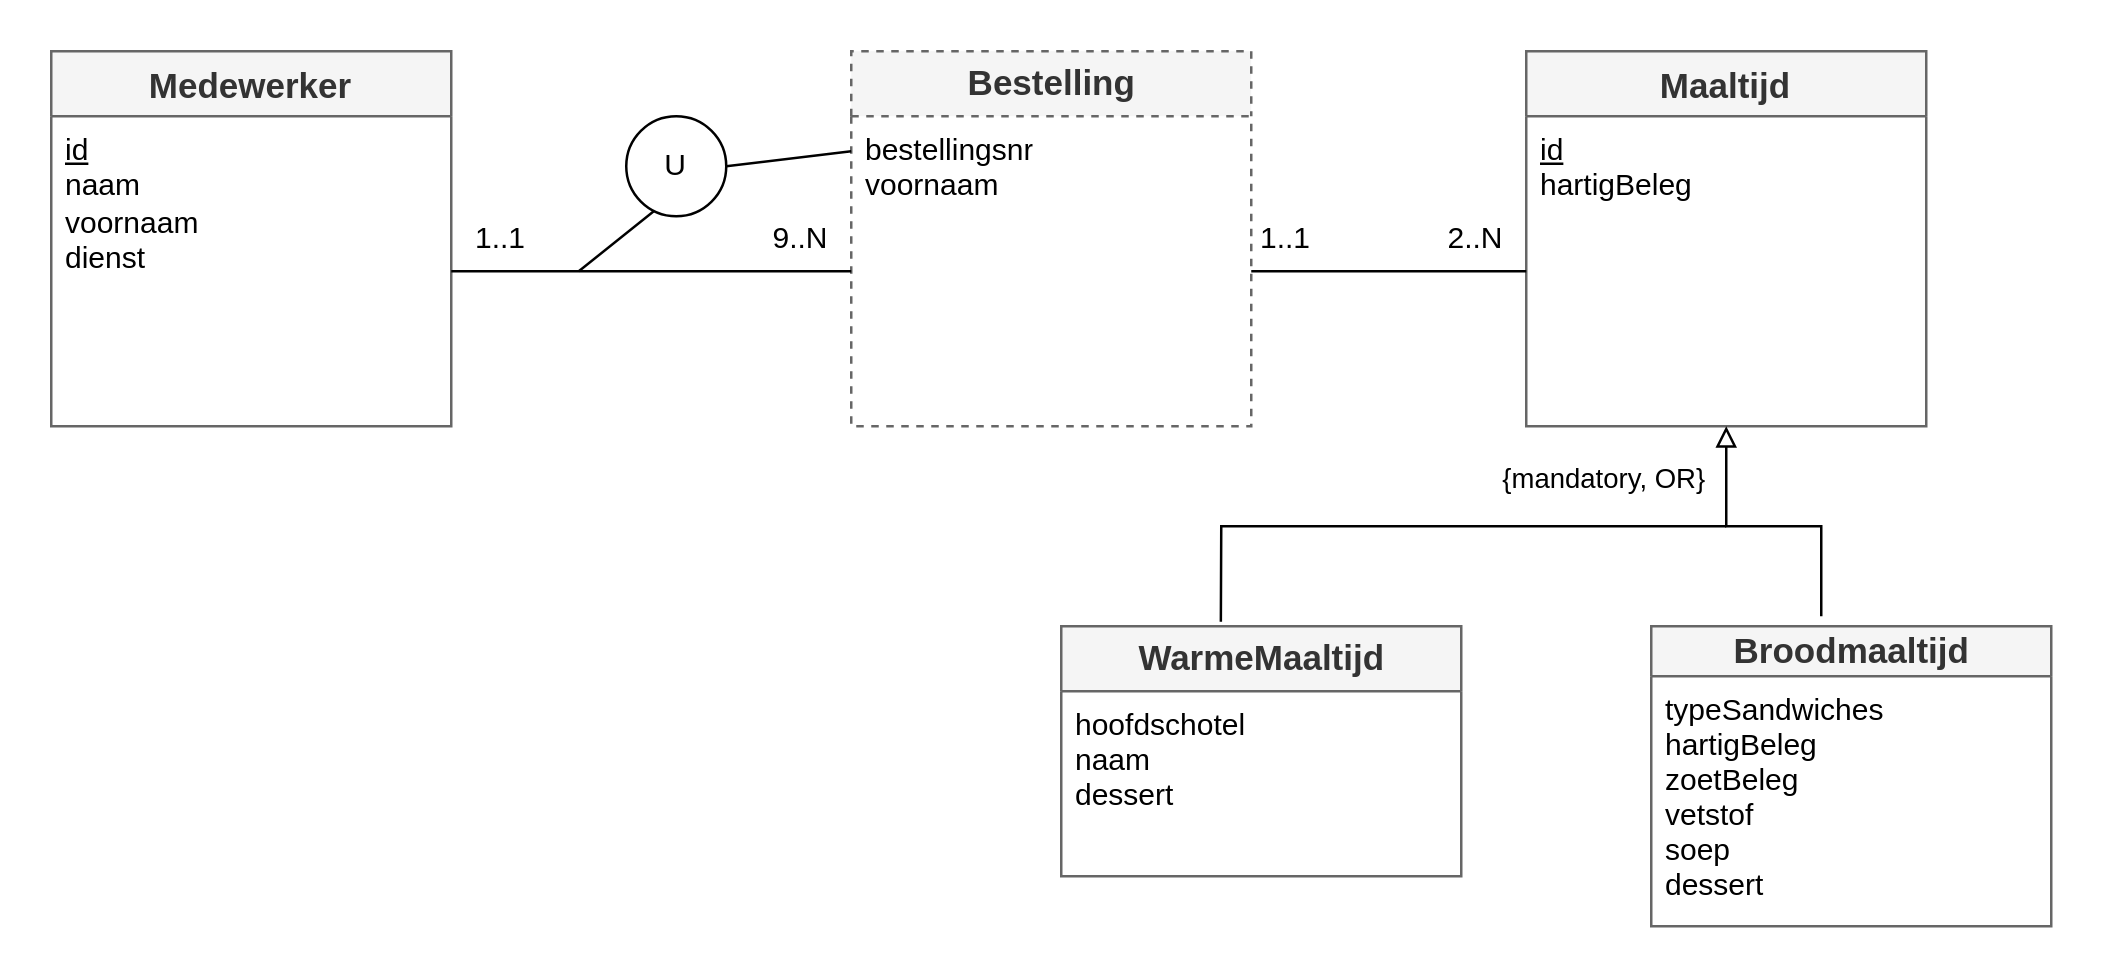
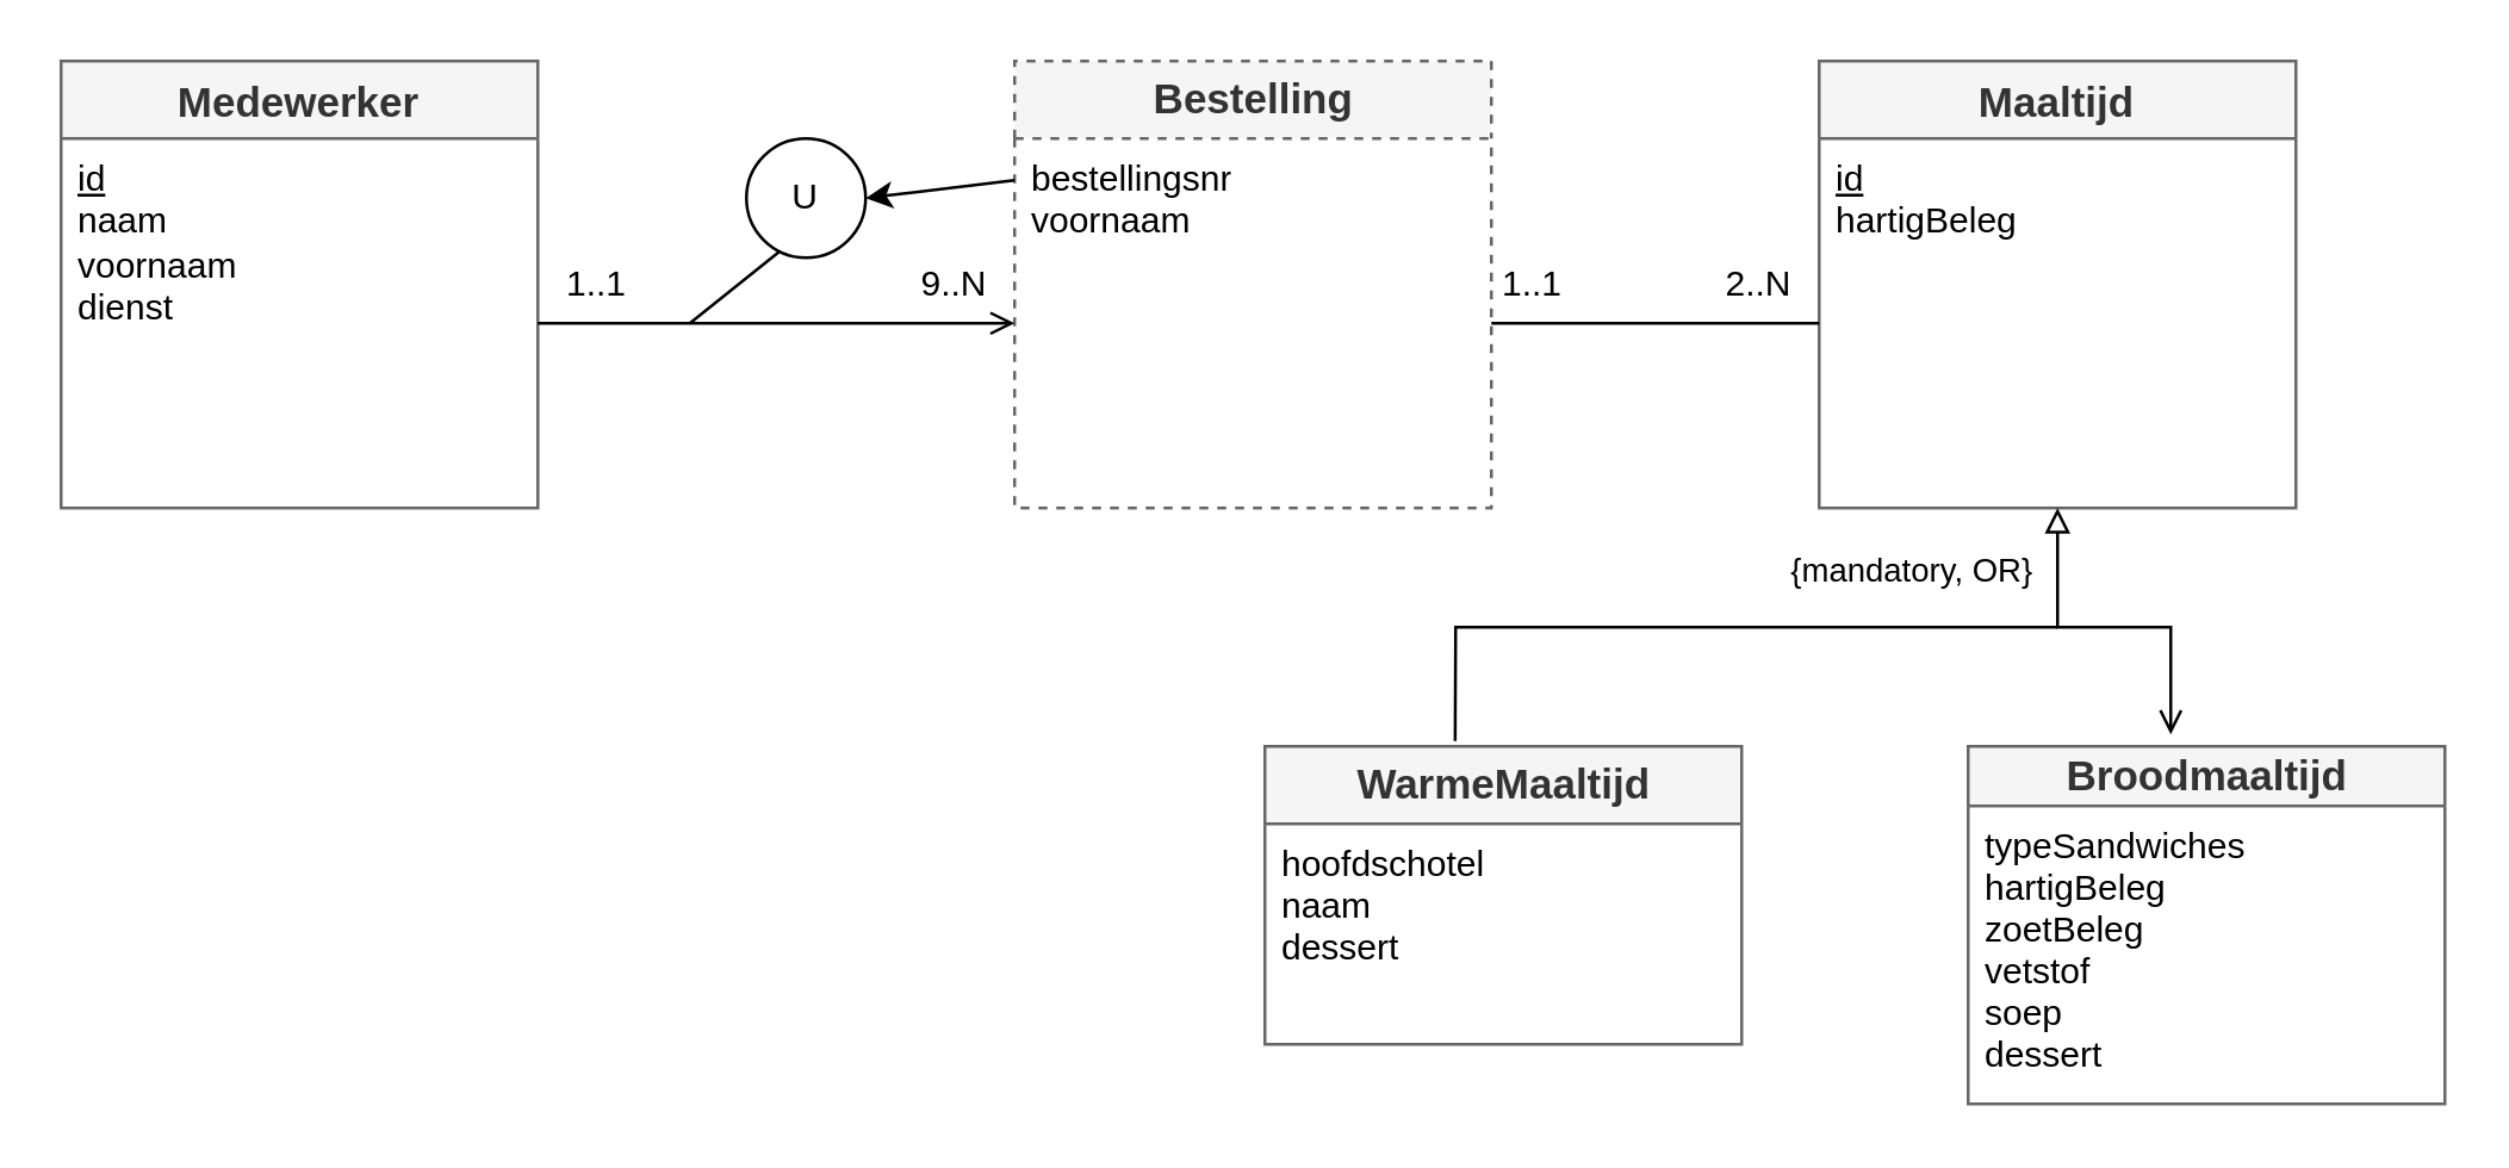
  <mxCell id="0" />
  <mxCell id="1" parent="0" />
  <mxCell id="2" value="Medewerker" style="swimlane;fontStyle=1;childLayout=stackLayout;horizontal=1;startSize=26;horizontalStack=0;resizeParent=1;resizeParentMax=0;resizeLast=0;collapsible=1;marginBottom=0;align=center;fontSize=14;strokeColor=#666666;fillColor=#f5f5f5;fontColor=#333333;" vertex="1" parent="1"><mxGeometry x="20" y="20" width="160" height="150" as="geometry" /></mxCell>
  <mxCell id="3" value="&lt;u&gt;id&lt;/u&gt;&lt;br&gt;naam&lt;br&gt;voornaam&lt;br&gt;dienst" style="text;strokeColor=none;fillColor=none;spacingLeft=4;spacingRight=4;overflow=hidden;rotatable=0;points=[[0,0.5],[1,0.5]];portConstraint=eastwest;fontSize=12;fontStyle=0;html=1;" vertex="1" parent="2"><mxGeometry y="26" width="160" height="124" as="geometry" /></mxCell>
  <mxCell id="4" value="Bestelling" style="swimlane;fontStyle=1;childLayout=stackLayout;horizontal=1;startSize=26;horizontalStack=0;resizeParent=1;resizeParentMax=0;resizeLast=0;collapsible=1;marginBottom=0;align=center;fontSize=14;strokeColor=#666666;fillColor=#f5f5f5;fontColor=#333333;dashed=1;html=1;" vertex="1" parent="1"><mxGeometry x="340" y="20" width="160" height="150" as="geometry" /></mxCell>
  <mxCell id="5" value="bestellingsnr&lt;br&gt;voornaam" style="text;strokeColor=none;fillColor=none;spacingLeft=4;spacingRight=4;overflow=hidden;rotatable=0;points=[[0,0.5],[1,0.5]];portConstraint=eastwest;fontSize=12;html=1;" vertex="1" parent="4"><mxGeometry y="26" width="160" height="124" as="geometry" /></mxCell>
- <mxCell id="6" value="" style="endArrow=none;html=1;rounded=0;exitX=1;exitY=0.5;exitDx=0;exitDy=0;entryX=0;entryY=0.5;entryDx=0;entryDy=0;" edge="1" parent="1" source="3" target="5"><mxGeometry width="50" height="50" relative="1" as="geometry"><mxPoint x="360" y="250" as="sourcePoint" /><mxPoint x="290" y="180" as="targetPoint" /></mxGeometry></mxCell>
+ <mxCell id="6" value="" style="endArrow=open;html=1;rounded=0;exitX=1;exitY=0.5;exitDx=0;exitDy=0;entryX=0;entryY=0.5;entryDx=0;entryDy=0;" edge="1" parent="1" source="3" target="5"><mxGeometry width="50" height="50" relative="1" as="geometry"><mxPoint x="360" y="250" as="sourcePoint" /><mxPoint x="290" y="180" as="targetPoint" /></mxGeometry></mxCell>
  <mxCell id="7" value="1..1" style="text;html=1;strokeColor=none;fillColor=none;align=center;verticalAlign=middle;whiteSpace=wrap;rounded=0;" vertex="1" parent="1"><mxGeometry x="170" y="80" width="60" height="30" as="geometry" /></mxCell>
  <mxCell id="8" value="9..N" style="text;html=1;strokeColor=none;fillColor=none;align=center;verticalAlign=middle;whiteSpace=wrap;rounded=0;" vertex="1" parent="1"><mxGeometry x="290" y="80" width="60" height="30" as="geometry" /></mxCell>
  <mxCell id="9" value="Maaltijd" style="swimlane;fontStyle=1;childLayout=stackLayout;horizontal=1;startSize=26;horizontalStack=0;resizeParent=1;resizeParentMax=0;resizeLast=0;collapsible=1;marginBottom=0;align=center;fontSize=14;strokeColor=#666666;fillColor=#f5f5f5;fontColor=#333333;" vertex="1" parent="1"><mxGeometry x="610" y="20" width="160" height="150" as="geometry" /></mxCell>
  <mxCell id="10" value="&lt;u&gt;id&lt;/u&gt;&lt;br&gt;hartigBeleg" style="text;strokeColor=none;fillColor=none;spacingLeft=4;spacingRight=4;overflow=hidden;rotatable=0;points=[[0,0.5],[1,0.5]];portConstraint=eastwest;fontSize=12;html=1;" vertex="1" parent="9"><mxGeometry y="26" width="160" height="124" as="geometry" /></mxCell>
  <mxCell id="11" value="WarmeMaaltijd" style="swimlane;fontStyle=1;childLayout=stackLayout;horizontal=1;startSize=26;horizontalStack=0;resizeParent=1;resizeParentMax=0;resizeLast=0;collapsible=1;marginBottom=0;align=center;fontSize=14;strokeColor=#666666;fillColor=#f5f5f5;fontColor=#333333;html=1;" vertex="1" parent="1"><mxGeometry x="424" y="250" width="160" height="100" as="geometry" /></mxCell>
  <mxCell id="12" value="hoofdschotel&#10;naam&#10;dessert&#10;" style="text;strokeColor=none;fillColor=none;spacingLeft=4;spacingRight=4;overflow=hidden;rotatable=0;points=[[0,0.5],[1,0.5]];portConstraint=eastwest;fontSize=12;" vertex="1" parent="11"><mxGeometry y="26" width="160" height="74" as="geometry" /></mxCell>
  <mxCell id="13" value="Broodmaaltijd" style="swimlane;fontStyle=1;childLayout=stackLayout;horizontal=1;startSize=20;horizontalStack=0;resizeParent=1;resizeParentMax=0;resizeLast=0;collapsible=1;marginBottom=0;align=center;fontSize=14;strokeColor=#666666;fillColor=#f5f5f5;fontColor=#333333;html=1;" vertex="1" parent="1"><mxGeometry x="660" y="250" width="160" height="120" as="geometry" /></mxCell>
  <mxCell id="14" value="typeSandwiches&#10;hartigBeleg&#10;zoetBeleg&#10;vetstof&#10;soep&#10;dessert" style="text;strokeColor=none;fillColor=none;spacingLeft=4;spacingRight=4;overflow=hidden;rotatable=0;points=[[0,0.5],[1,0.5]];portConstraint=eastwest;fontSize=12;" vertex="1" parent="13"><mxGeometry y="20" width="160" height="100" as="geometry" /></mxCell>
  <mxCell id="15" value="" style="endArrow=none;html=1;rounded=0;exitX=1;exitY=0.5;exitDx=0;exitDy=0;" edge="1" parent="1" source="5"><mxGeometry width="50" height="50" relative="1" as="geometry"><mxPoint x="360" y="250" as="sourcePoint" /><mxPoint x="610" y="108" as="targetPoint" /></mxGeometry></mxCell>
  <mxCell id="16" value="1..1" style="text;html=1;strokeColor=none;fillColor=none;align=center;verticalAlign=middle;whiteSpace=wrap;rounded=0;" vertex="1" parent="1"><mxGeometry x="484" y="80" width="60" height="30" as="geometry" /></mxCell>
  <mxCell id="17" value="2..N" style="text;html=1;strokeColor=none;fillColor=none;align=center;verticalAlign=middle;whiteSpace=wrap;rounded=0;" vertex="1" parent="1"><mxGeometry x="560" y="80" width="60" height="30" as="geometry" /></mxCell>
- <mxCell id="18" value="" style="edgeStyle=orthogonalEdgeStyle;fontSize=12;html=1;endArrow=none;startArrow=block;rounded=0;startFill=0;endFill=0;exitX=0.5;exitY=1;exitDx=0;exitDy=0;exitPerimeter=0;entryX=0.425;entryY=-0.033;entryDx=0;entryDy=0;entryPerimeter=0;" edge="1" parent="1" source="10" target="13"><mxGeometry width="100" height="100" relative="1" as="geometry"><mxPoint x="660" y="220" as="sourcePoint" /><mxPoint x="660" y="260" as="targetPoint" /><Array as="points"><mxPoint x="690" y="210" /><mxPoint x="728" y="210" /></Array></mxGeometry></mxCell>
+ <mxCell id="18" value="" style="edgeStyle=orthogonalEdgeStyle;fontSize=12;html=1;endArrow=open;startArrow=block;rounded=0;startFill=0;endFill=0;exitX=0.5;exitY=1;exitDx=0;exitDy=0;exitPerimeter=0;entryX=0.425;entryY=-0.033;entryDx=0;entryDy=0;entryPerimeter=0;" edge="1" parent="1" source="10" target="13"><mxGeometry width="100" height="100" relative="1" as="geometry"><mxPoint x="660" y="220" as="sourcePoint" /><mxPoint x="660" y="260" as="targetPoint" /><Array as="points"><mxPoint x="690" y="210" /><mxPoint x="728" y="210" /></Array></mxGeometry></mxCell>
  <mxCell id="19" value="{mandatory, OR}" style="edgeLabel;html=1;align=center;verticalAlign=middle;resizable=0;points=[];" vertex="1" connectable="0" parent="18"><mxGeometry x="0.241" relative="1" as="geometry"><mxPoint x="-81" y="-20" as="offset" /></mxGeometry></mxCell>
  <mxCell id="20" value="" style="endArrow=none;html=1;rounded=0;exitX=0.399;exitY=-0.018;exitDx=0;exitDy=0;exitPerimeter=0;" edge="1" parent="1" source="11"><mxGeometry width="50" height="50" relative="1" as="geometry"><mxPoint x="670" y="240" as="sourcePoint" /><mxPoint x="690" y="210" as="targetPoint" /><Array as="points"><mxPoint x="488" y="210" /></Array></mxGeometry></mxCell>
  <mxCell id="21" value="U" style="ellipse;whiteSpace=wrap;html=1;strokeColor=#000000;fillColor=#FFFFFF;" vertex="1" parent="1"><mxGeometry x="250" y="46" width="40" height="40" as="geometry" /></mxCell>
- <mxCell id="22" value="" style="endArrow=none;html=1;rounded=0;entryX=1;entryY=0.5;entryDx=0;entryDy=0;exitX=0;exitY=0.113;exitDx=0;exitDy=0;exitPerimeter=0;" edge="1" parent="1" source="5" target="21"><mxGeometry width="50" height="50" relative="1" as="geometry"><mxPoint x="340" y="82" as="sourcePoint" /><mxPoint x="480" y="180" as="targetPoint" /></mxGeometry></mxCell>
+ <mxCell id="22" value="" style="endArrow=classic;html=1;rounded=0;entryX=1;entryY=0.5;entryDx=0;entryDy=0;exitX=0;exitY=0.113;exitDx=0;exitDy=0;exitPerimeter=0;" edge="1" parent="1" source="5" target="21"><mxGeometry width="50" height="50" relative="1" as="geometry"><mxPoint x="340" y="82" as="sourcePoint" /><mxPoint x="480" y="180" as="targetPoint" /></mxGeometry></mxCell>
  <mxCell id="23" value="" style="endArrow=none;html=1;rounded=0;entryX=0.5;entryY=1;entryDx=0;entryDy=0;" edge="1" parent="1"><mxGeometry width="50" height="50" relative="1" as="geometry"><mxPoint x="231" y="108" as="sourcePoint" /><mxPoint x="261" y="84" as="targetPoint" /></mxGeometry></mxCell>
